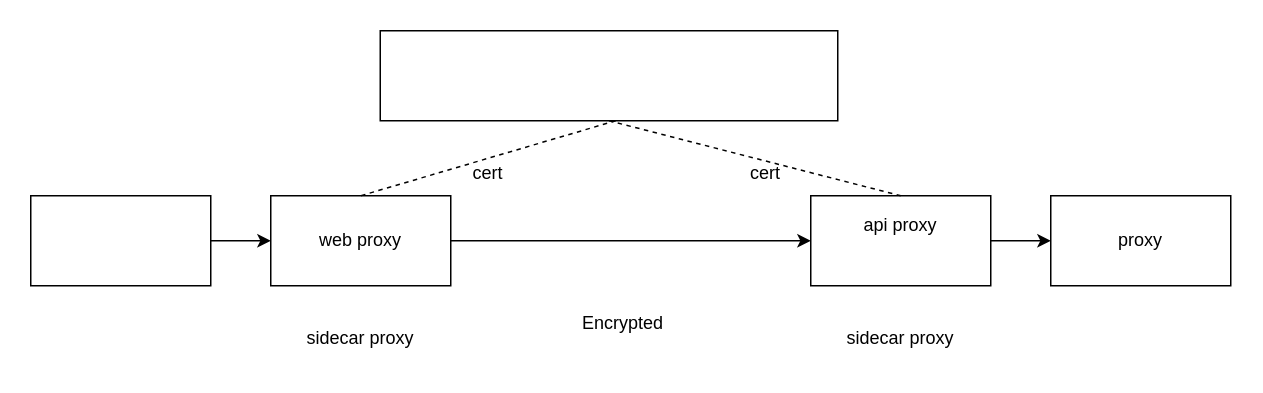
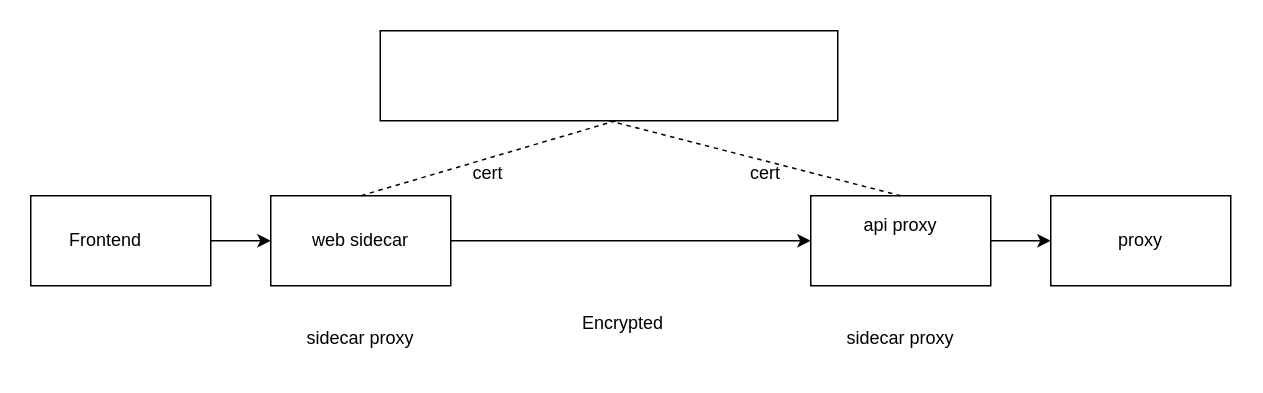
  <mxCell id="0" />
  <mxCell id="1" parent="0" />
  <mxCell id="2" value="" style="rounded=0;whiteSpace=wrap;html=1;" parent="1" vertex="1"><mxGeometry x="253" y="20" width="305" height="60" as="geometry" /></mxCell>
  <mxCell id="3" value="" style="rounded=0;whiteSpace=wrap;html=1;" parent="1" vertex="1"><mxGeometry x="20" y="130" width="120" height="60" as="geometry" /></mxCell>
  <mxCell id="4" value="" style="rounded=0;whiteSpace=wrap;html=1;" parent="1" vertex="1"><mxGeometry x="180" y="130" width="120" height="60" as="geometry" /></mxCell>
  <mxCell id="5" value="" style="rounded=0;whiteSpace=wrap;html=1;" parent="1" vertex="1"><mxGeometry x="540" y="130" width="120" height="60" as="geometry" /></mxCell>
  <mxCell id="6" value="" style="rounded=0;whiteSpace=wrap;html=1;" parent="1" vertex="1"><mxGeometry x="700" y="130" width="120" height="60" as="geometry" /></mxCell>
- <mxCell id="8" value="&lt;div&gt;web proxy&lt;/div&gt;" style="text;html=1;strokeColor=none;fillColor=none;align=center;verticalAlign=middle;whiteSpace=wrap;rounded=0;" parent="1" vertex="1"><mxGeometry x="195" y="145" width="90" height="30" as="geometry" /></mxCell>
+ <mxCell id="7" value="&lt;div&gt;Frontend&lt;/div&gt;" style="text;html=1;strokeColor=none;fillColor=none;align=center;verticalAlign=middle;whiteSpace=wrap;rounded=0;" parent="1" vertex="1"><mxGeometry x="40" y="145" width="60" height="30" as="geometry" /></mxCell>
+ <mxCell id="8" value="&lt;div&gt;web sidecar&lt;/div&gt;" style="text;html=1;strokeColor=none;fillColor=none;align=center;verticalAlign=middle;whiteSpace=wrap;rounded=0;" parent="1" vertex="1"><mxGeometry x="195" y="145" width="90" height="30" as="geometry" /></mxCell>
  <mxCell id="9" value="api proxy" style="text;html=1;strokeColor=none;fillColor=none;align=center;verticalAlign=middle;whiteSpace=wrap;rounded=0;" parent="1" vertex="1"><mxGeometry x="560" y="135" width="80" height="30" as="geometry" /></mxCell>
  <mxCell id="10" value="proxy" style="text;html=1;strokeColor=none;fillColor=none;align=center;verticalAlign=middle;whiteSpace=wrap;rounded=0;" parent="1" vertex="1"><mxGeometry x="730" y="145" width="60" height="30" as="geometry" /></mxCell>
  <mxCell id="11" value="" style="endArrow=classic;html=1;rounded=0;exitX=1;exitY=0.5;exitDx=0;exitDy=0;entryX=0;entryY=0.5;entryDx=0;entryDy=0;" parent="1" source="3" target="4" edge="1"><mxGeometry width="50" height="50" relative="1" as="geometry"><mxPoint x="380" y="260" as="sourcePoint" /><mxPoint x="430" y="210" as="targetPoint" /></mxGeometry></mxCell>
  <mxCell id="12" value="" style="endArrow=classic;html=1;rounded=0;exitX=1;exitY=0.5;exitDx=0;exitDy=0;entryX=0;entryY=0.5;entryDx=0;entryDy=0;" parent="1" source="4" target="5" edge="1"><mxGeometry width="50" height="50" relative="1" as="geometry"><mxPoint x="380" y="260" as="sourcePoint" /><mxPoint x="430" y="210" as="targetPoint" /></mxGeometry></mxCell>
  <mxCell id="13" value="" style="endArrow=classic;html=1;rounded=0;exitX=1;exitY=0.5;exitDx=0;exitDy=0;entryX=0;entryY=0.5;entryDx=0;entryDy=0;" parent="1" source="5" target="6" edge="1"><mxGeometry width="50" height="50" relative="1" as="geometry"><mxPoint x="380" y="260" as="sourcePoint" /><mxPoint x="430" y="210" as="targetPoint" /></mxGeometry></mxCell>
  <mxCell id="14" value="" style="endArrow=none;dashed=1;html=1;rounded=0;entryX=0.5;entryY=0;entryDx=0;entryDy=0;" parent="1" target="4" edge="1"><mxGeometry width="50" height="50" relative="1" as="geometry"><mxPoint x="410" y="80" as="sourcePoint" /><mxPoint x="430" y="210" as="targetPoint" /></mxGeometry></mxCell>
  <mxCell id="15" value="" style="endArrow=none;dashed=1;html=1;rounded=0;entryX=0.5;entryY=0;entryDx=0;entryDy=0;exitX=0.5;exitY=1;exitDx=0;exitDy=0;" parent="1" source="2" target="5" edge="1"><mxGeometry width="50" height="50" relative="1" as="geometry"><mxPoint x="420" y="90" as="sourcePoint" /><mxPoint x="250" y="140" as="targetPoint" /></mxGeometry></mxCell>
  <mxCell id="16" value="sidecar proxy" style="text;html=1;strokeColor=none;fillColor=none;align=center;verticalAlign=middle;whiteSpace=wrap;rounded=0;" parent="1" vertex="1"><mxGeometry x="185" y="210" width="110" height="30" as="geometry" /></mxCell>
  <mxCell id="17" value="sidecar proxy" style="text;html=1;strokeColor=none;fillColor=none;align=center;verticalAlign=middle;whiteSpace=wrap;rounded=0;" parent="1" vertex="1"><mxGeometry x="545" y="210" width="110" height="30" as="geometry" /></mxCell>
  <mxCell id="18" value="Encrypted" style="text;html=1;strokeColor=none;fillColor=none;align=center;verticalAlign=middle;whiteSpace=wrap;rounded=0;" vertex="1" parent="1"><mxGeometry x="360" y="200" width="110" height="30" as="geometry" /></mxCell>
  <mxCell id="19" value="cert" style="text;html=1;strokeColor=none;fillColor=none;align=center;verticalAlign=middle;whiteSpace=wrap;rounded=0;" vertex="1" parent="1"><mxGeometry x="295" y="100" width="60" height="30" as="geometry" /></mxCell>
  <mxCell id="20" value="cert" style="text;html=1;strokeColor=none;fillColor=none;align=center;verticalAlign=middle;whiteSpace=wrap;rounded=0;" vertex="1" parent="1"><mxGeometry x="480" y="100" width="60" height="30" as="geometry" /></mxCell>
